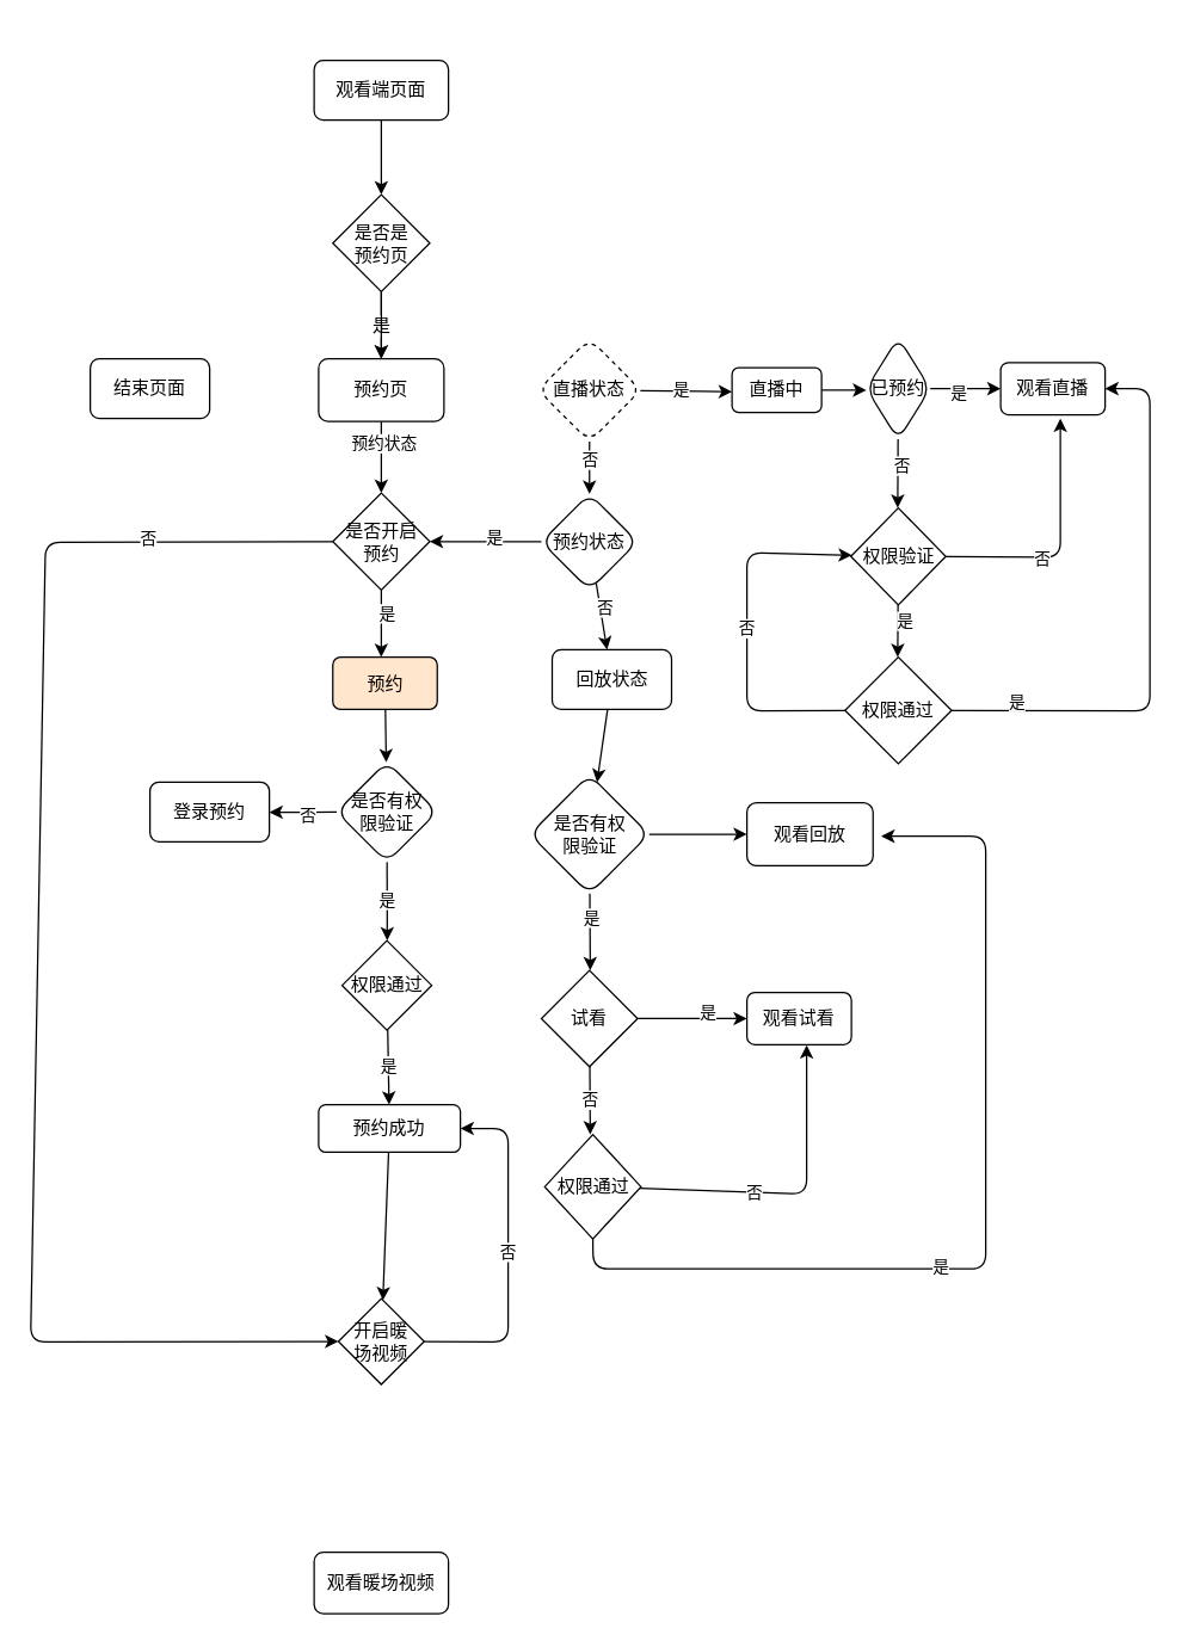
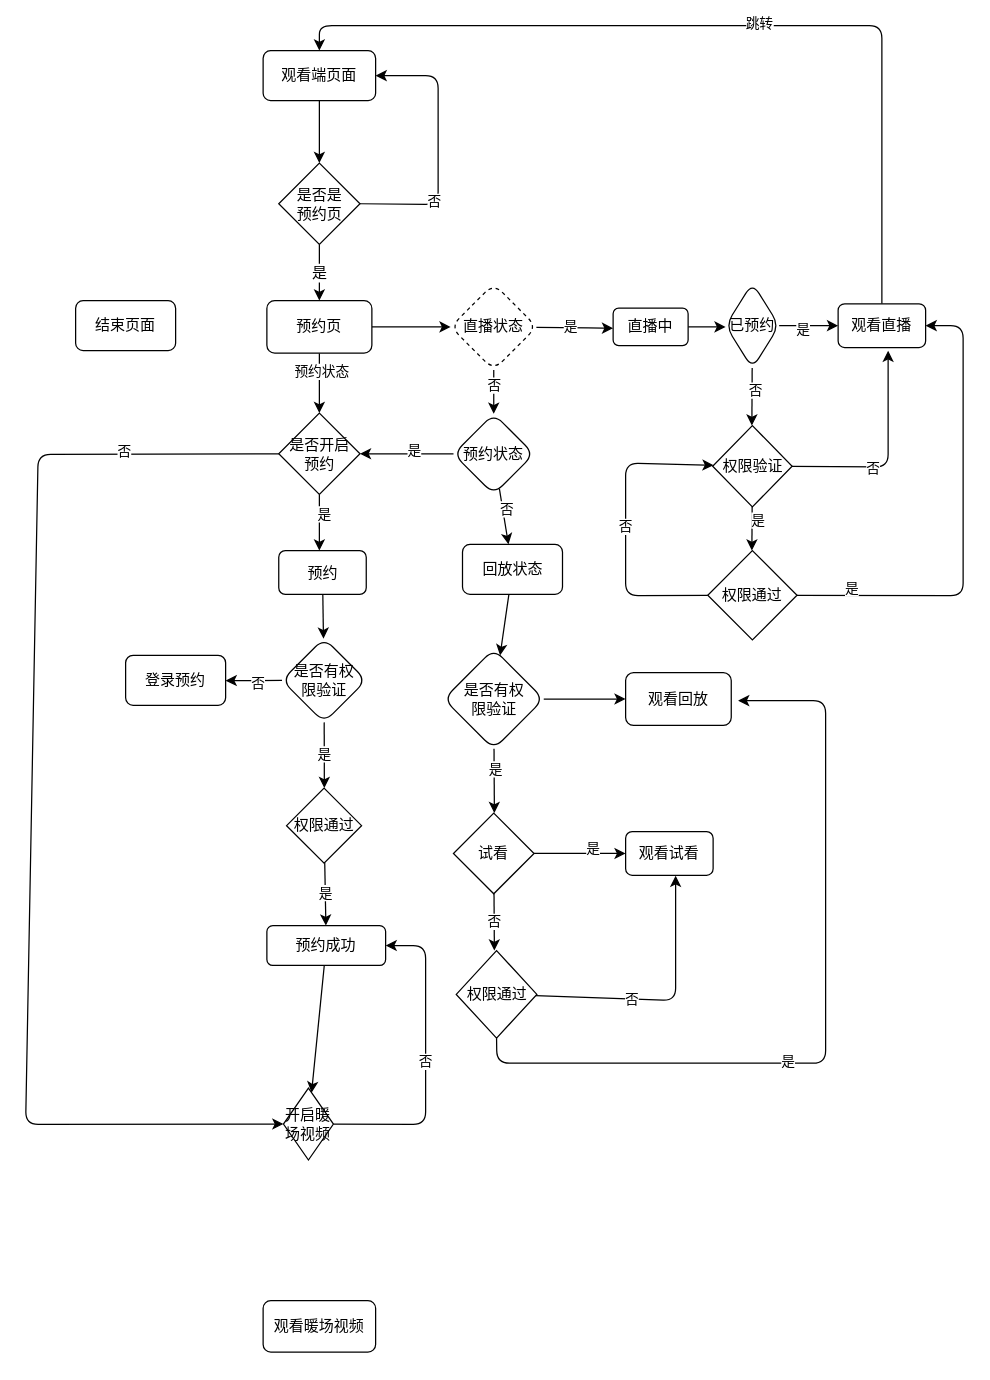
  <mxCell id="0" />
  <mxCell id="1" parent="0" />
  <mxCell id="2" value="" style="edgeStyle=none;html=1;" parent="1" source="3" edge="1"><mxGeometry relative="1" as="geometry"><mxPoint x="255" y="130" as="targetPoint" /></mxGeometry></mxCell>
  <mxCell id="3" value="观看端页面" style="rounded=1;whiteSpace=wrap;html=1;" parent="1" vertex="1"><mxGeometry x="210" y="40" width="90" height="40" as="geometry" /></mxCell>
  <mxCell id="4" value="&lt;span style=&quot;font-size: 12px&quot;&gt;是&lt;/span&gt;" style="edgeStyle=none;html=1;" parent="1" source="8" edge="1"><mxGeometry relative="1" as="geometry"><mxPoint x="255" y="240" as="targetPoint" /></mxGeometry></mxCell>
- <mxCell id="5" value="" style="edgeStyle=none;html=1;" parent="1" source="8" target="12" edge="1"><mxGeometry relative="1" as="geometry" /></mxCell>
+ <mxCell id="6" value="" style="edgeStyle=none;html=1;entryX=1;entryY=0.5;entryDx=0;entryDy=0;exitX=1;exitY=0.5;exitDx=0;exitDy=0;" parent="1" source="8" target="3" edge="1"><mxGeometry relative="1" as="geometry"><mxPoint x="367.5" y="162.5" as="targetPoint" /><Array as="points"><mxPoint x="350" y="163" /><mxPoint x="350" y="60" /></Array></mxGeometry></mxCell>
+ <mxCell id="7" value="否" style="edgeLabel;html=1;align=center;verticalAlign=middle;resizable=0;points=[];" parent="6" vertex="1" connectable="0"><mxGeometry x="-0.4" y="4" relative="1" as="geometry"><mxPoint as="offset" /></mxGeometry></mxCell>
  <mxCell id="8" value="是否是&lt;br&gt;预约页" style="rhombus;whiteSpace=wrap;html=1;" parent="1" vertex="1"><mxGeometry x="222.5" y="130" width="65" height="65" as="geometry" /></mxCell>
  <mxCell id="9" value="" style="edgeStyle=none;html=1;" parent="1" source="12" edge="1"><mxGeometry relative="1" as="geometry"><mxPoint x="255" y="330" as="targetPoint" /></mxGeometry></mxCell>
  <mxCell id="10" value="预约状态" style="edgeLabel;html=1;align=center;verticalAlign=middle;resizable=0;points=[];" parent="9" vertex="1" connectable="0"><mxGeometry x="-0.396" y="1" relative="1" as="geometry"><mxPoint as="offset" /></mxGeometry></mxCell>
+ <mxCell id="11" value="" style="edgeStyle=none;html=1;" edge="1" parent="1" source="12" target="30"><mxGeometry relative="1" as="geometry" /></mxCell>
  <mxCell id="12" value="预约页" style="rounded=1;whiteSpace=wrap;html=1;" parent="1" vertex="1"><mxGeometry x="213" y="240" width="84" height="42" as="geometry" /></mxCell>
  <mxCell id="13" value="结束页面" style="rounded=1;whiteSpace=wrap;html=1;" parent="1" vertex="1"><mxGeometry x="60" y="240" width="80" height="40" as="geometry" /></mxCell>
  <mxCell id="14" value="" style="edgeStyle=none;html=1;" parent="1" source="18" edge="1"><mxGeometry relative="1" as="geometry"><mxPoint x="255" y="440" as="targetPoint" /></mxGeometry></mxCell>
  <mxCell id="15" value="是" style="edgeLabel;html=1;align=center;verticalAlign=middle;resizable=0;points=[];" parent="14" vertex="1" connectable="0"><mxGeometry x="-0.341" y="3" relative="1" as="geometry"><mxPoint as="offset" /></mxGeometry></mxCell>
  <mxCell id="16" value="" style="edgeStyle=none;html=1;entryX=0;entryY=0.5;entryDx=0;entryDy=0;" parent="1" source="18" edge="1" target="24"><mxGeometry relative="1" as="geometry"><mxPoint x="230" y="870" as="targetPoint" /><Array as="points"><mxPoint x="30" y="363" /><mxPoint x="20" y="899" /></Array></mxGeometry></mxCell>
  <mxCell id="17" value="否" style="edgeLabel;html=1;align=center;verticalAlign=middle;resizable=0;points=[];" parent="16" vertex="1" connectable="0"><mxGeometry x="-0.735" y="-2" relative="1" as="geometry"><mxPoint as="offset" /></mxGeometry></mxCell>
  <mxCell id="18" value="是否开启&lt;br&gt;预约" style="rhombus;whiteSpace=wrap;html=1;" parent="1" vertex="1"><mxGeometry x="222.5" y="330" width="65" height="65" as="geometry" /></mxCell>
  <mxCell id="19" value="" style="edgeStyle=none;html=1;" edge="1" parent="1" source="20" target="45"><mxGeometry relative="1" as="geometry" /></mxCell>
- <mxCell id="20" value="预约" style="rounded=1;whiteSpace=wrap;html=1;fillColor=#ffe6cc;" parent="1" vertex="1"><mxGeometry x="222.5" y="440" width="70" height="35" as="geometry" /></mxCell>
+ <mxCell id="20" value="预约" style="rounded=1;whiteSpace=wrap;html=1;" parent="1" vertex="1"><mxGeometry x="222.5" y="440" width="70" height="35" as="geometry" /></mxCell>
  <mxCell id="21" value="" style="edgeStyle=none;html=1;" edge="1" parent="1" source="22" target="24"><mxGeometry relative="1" as="geometry" /></mxCell>
  <mxCell id="22" value="预约成功" style="whiteSpace=wrap;html=1;rounded=1;" parent="1" vertex="1"><mxGeometry x="213" y="740" width="95" height="31.88" as="geometry" /></mxCell>
  <mxCell id="23" value="否" style="edgeStyle=none;html=1;exitX=1;exitY=0.5;exitDx=0;exitDy=0;entryX=1;entryY=0.5;entryDx=0;entryDy=0;" edge="1" parent="1" source="24" target="22"><mxGeometry relative="1" as="geometry"><mxPoint x="330" y="750" as="targetPoint" /><Array as="points"><mxPoint x="340" y="899" /><mxPoint x="340" y="756" /></Array></mxGeometry></mxCell>
- <mxCell id="24" value="开启暖&lt;br&gt;场视频" style="rhombus;whiteSpace=wrap;html=1;" parent="1" vertex="1"><mxGeometry x="226.25" y="870" width="57.5" height="57.5" as="geometry" /></mxCell>
+ <mxCell id="24" value="开启暖&lt;br&gt;场视频" style="rhombus;whiteSpace=wrap;html=1;" parent="1" vertex="1"><mxGeometry x="226.25" y="870" width="40" height="57.5" as="geometry" /></mxCell>
  <mxCell id="25" value="观看暖场视频" style="rounded=1;whiteSpace=wrap;html=1;" parent="1" vertex="1"><mxGeometry x="210" y="1040" width="90" height="41.25" as="geometry" /></mxCell>
  <mxCell id="26" value="" style="edgeStyle=none;html=1;" edge="1" parent="1" source="30"><mxGeometry relative="1" as="geometry"><mxPoint x="490" y="262" as="targetPoint" /><Array as="points"><mxPoint x="480" y="262" /></Array></mxGeometry></mxCell>
  <mxCell id="27" value="是" style="edgeLabel;html=1;align=center;verticalAlign=middle;resizable=0;points=[];" vertex="1" connectable="0" parent="26"><mxGeometry x="-0.112" y="1" relative="1" as="geometry"><mxPoint as="offset" /></mxGeometry></mxCell>
  <mxCell id="28" value="" style="edgeStyle=none;html=1;" edge="1" parent="1" source="30" target="35"><mxGeometry relative="1" as="geometry" /></mxCell>
  <mxCell id="29" value="否" style="edgeLabel;html=1;align=center;verticalAlign=middle;resizable=0;points=[];" vertex="1" connectable="0" parent="28"><mxGeometry x="-0.314" relative="1" as="geometry"><mxPoint as="offset" /></mxGeometry></mxCell>
  <mxCell id="30" value="直播状态" style="rhombus;whiteSpace=wrap;html=1;rounded=1;dashed=1;" vertex="1" parent="1"><mxGeometry x="360" y="226.5" width="69" height="69" as="geometry" /></mxCell>
  <mxCell id="31" value="" style="edgeStyle=none;html=1;" edge="1" parent="1" source="35" target="18"><mxGeometry relative="1" as="geometry" /></mxCell>
  <mxCell id="32" value="是" style="edgeLabel;html=1;align=center;verticalAlign=middle;resizable=0;points=[];" vertex="1" connectable="0" parent="31"><mxGeometry x="-0.141" y="-3" relative="1" as="geometry"><mxPoint as="offset" /></mxGeometry></mxCell>
  <mxCell id="33" value="" style="edgeStyle=none;html=1;" edge="1" parent="1" source="35" target="37"><mxGeometry relative="1" as="geometry" /></mxCell>
  <mxCell id="34" value="否" style="edgeLabel;html=1;align=center;verticalAlign=middle;resizable=0;points=[];" vertex="1" connectable="0" parent="33"><mxGeometry x="-0.263" y="3" relative="1" as="geometry"><mxPoint as="offset" /></mxGeometry></mxCell>
  <mxCell id="35" value="预约状态" style="rhombus;whiteSpace=wrap;html=1;rounded=1;" vertex="1" parent="1"><mxGeometry x="362.25" y="330.5" width="64.5" height="64.5" as="geometry" /></mxCell>
  <mxCell id="36" value="" style="edgeStyle=none;html=1;" edge="1" parent="1" source="37" target="41"><mxGeometry relative="1" as="geometry" /></mxCell>
  <mxCell id="37" value="回放状态" style="rounded=1;whiteSpace=wrap;html=1;" vertex="1" parent="1"><mxGeometry x="369.5" y="435" width="80" height="40" as="geometry" /></mxCell>
  <mxCell id="38" value="" style="edgeStyle=none;html=1;" edge="1" parent="1" source="41"><mxGeometry relative="1" as="geometry"><mxPoint x="395" y="650" as="targetPoint" /></mxGeometry></mxCell>
  <mxCell id="39" value="是" style="edgeLabel;html=1;align=center;verticalAlign=middle;resizable=0;points=[];" vertex="1" connectable="0" parent="38"><mxGeometry x="-0.36" y="1" relative="1" as="geometry"><mxPoint as="offset" /></mxGeometry></mxCell>
  <mxCell id="40" value="" style="edgeStyle=none;html=1;" edge="1" parent="1" source="41" target="49"><mxGeometry relative="1" as="geometry"><mxPoint x="514.5" y="558.75" as="targetPoint" /></mxGeometry></mxCell>
  <mxCell id="41" value="是否有权&lt;br&gt;限验证" style="rhombus;whiteSpace=wrap;html=1;rounded=1;" vertex="1" parent="1"><mxGeometry x="354.5" y="518.75" width="80" height="80" as="geometry" /></mxCell>
  <mxCell id="42" value="" style="edgeStyle=none;html=1;" edge="1" parent="1" source="45"><mxGeometry relative="1" as="geometry"><mxPoint x="180" y="544" as="targetPoint" /></mxGeometry></mxCell>
  <mxCell id="43" value="否" style="edgeLabel;html=1;align=center;verticalAlign=middle;resizable=0;points=[];" vertex="1" connectable="0" parent="42"><mxGeometry x="-0.109" y="2" relative="1" as="geometry"><mxPoint as="offset" /></mxGeometry></mxCell>
  <mxCell id="44" value="是" style="edgeStyle=none;html=1;" edge="1" parent="1" source="45"><mxGeometry relative="1" as="geometry"><mxPoint x="259" y="630" as="targetPoint" /></mxGeometry></mxCell>
  <mxCell id="45" value="是否有权&lt;br&gt;限验证" style="rhombus;whiteSpace=wrap;html=1;rounded=1;" vertex="1" parent="1"><mxGeometry x="225" y="510" width="67.5" height="67.5" as="geometry" /></mxCell>
  <mxCell id="46" value="登录预约" style="rounded=1;whiteSpace=wrap;html=1;" vertex="1" parent="1"><mxGeometry x="100" y="523.75" width="80" height="40" as="geometry" /></mxCell>
  <mxCell id="47" value="是" style="edgeStyle=none;html=1;" edge="1" parent="1" source="48" target="22"><mxGeometry relative="1" as="geometry" /></mxCell>
  <mxCell id="48" value="权限通过" style="rhombus;whiteSpace=wrap;html=1;" vertex="1" parent="1"><mxGeometry x="228.75" y="630" width="60" height="60" as="geometry" /></mxCell>
  <mxCell id="49" value="观看回放" style="rounded=1;whiteSpace=wrap;html=1;" vertex="1" parent="1"><mxGeometry x="500" y="537.63" width="84.5" height="42.25" as="geometry" /></mxCell>
  <mxCell id="50" value="" style="edgeStyle=none;html=1;" edge="1" parent="1" source="54"><mxGeometry relative="1" as="geometry"><mxPoint x="540" y="700" as="targetPoint" /><Array as="points"><mxPoint x="540" y="800" /></Array></mxGeometry></mxCell>
  <mxCell id="51" value="否" style="edgeLabel;html=1;align=center;verticalAlign=middle;resizable=0;points=[];" vertex="1" connectable="0" parent="50"><mxGeometry x="-0.271" relative="1" as="geometry"><mxPoint as="offset" /></mxGeometry></mxCell>
  <mxCell id="52" value="" style="edgeStyle=none;html=1;exitX=0.5;exitY=1;exitDx=0;exitDy=0;" edge="1" parent="1" source="54"><mxGeometry relative="1" as="geometry"><mxPoint x="590" y="560" as="targetPoint" /><Array as="points"><mxPoint x="397" y="850" /><mxPoint x="660" y="850" /><mxPoint x="660" y="560" /></Array></mxGeometry></mxCell>
  <mxCell id="53" value="是" style="edgeLabel;html=1;align=center;verticalAlign=middle;resizable=0;points=[];" vertex="1" connectable="0" parent="52"><mxGeometry x="-0.213" y="2" relative="1" as="geometry"><mxPoint as="offset" /></mxGeometry></mxCell>
  <mxCell id="54" value="权限通过" style="rhombus;whiteSpace=wrap;html=1;" vertex="1" parent="1"><mxGeometry x="364.5" y="760" width="64.5" height="70" as="geometry" /></mxCell>
  <mxCell id="55" value="否" style="edgeStyle=none;html=1;" edge="1" parent="1" source="58"><mxGeometry relative="1" as="geometry"><mxPoint x="395" y="760" as="targetPoint" /></mxGeometry></mxCell>
  <mxCell id="56" value="" style="edgeStyle=none;html=1;" edge="1" parent="1" source="58" target="59"><mxGeometry relative="1" as="geometry" /></mxCell>
  <mxCell id="57" value="是" style="edgeLabel;html=1;align=center;verticalAlign=middle;resizable=0;points=[];" vertex="1" connectable="0" parent="56"><mxGeometry x="0.295" y="5" relative="1" as="geometry"><mxPoint as="offset" /></mxGeometry></mxCell>
  <mxCell id="58" value="试看" style="rhombus;whiteSpace=wrap;html=1;" vertex="1" parent="1"><mxGeometry x="362.25" y="650" width="64.5" height="64.5" as="geometry" /></mxCell>
  <mxCell id="59" value="观看试看" style="rounded=1;whiteSpace=wrap;html=1;" vertex="1" parent="1"><mxGeometry x="500" y="664.75" width="70" height="35" as="geometry" /></mxCell>
  <mxCell id="60" value="" style="edgeStyle=none;html=1;" edge="1" parent="1" source="61"><mxGeometry relative="1" as="geometry"><mxPoint x="580" y="261" as="targetPoint" /></mxGeometry></mxCell>
  <mxCell id="61" value="直播中" style="rounded=1;whiteSpace=wrap;html=1;" vertex="1" parent="1"><mxGeometry x="490" y="246" width="60" height="30" as="geometry" /></mxCell>
  <mxCell id="62" value="" style="edgeStyle=none;html=1;" edge="1" parent="1" source="66" target="69"><mxGeometry relative="1" as="geometry" /></mxCell>
  <mxCell id="63" value="是" style="edgeLabel;html=1;align=center;verticalAlign=middle;resizable=0;points=[];" vertex="1" connectable="0" parent="62"><mxGeometry x="-0.194" y="-2" relative="1" as="geometry"><mxPoint as="offset" /></mxGeometry></mxCell>
  <mxCell id="64" value="" style="edgeStyle=none;html=1;" edge="1" parent="1" source="66"><mxGeometry relative="1" as="geometry"><mxPoint x="601" y="340" as="targetPoint" /></mxGeometry></mxCell>
  <mxCell id="65" value="否" style="edgeLabel;html=1;align=center;verticalAlign=middle;resizable=0;points=[];" vertex="1" connectable="0" parent="64"><mxGeometry x="-0.231" y="2" relative="1" as="geometry"><mxPoint as="offset" /></mxGeometry></mxCell>
  <mxCell id="66" value="已预约" style="rhombus;whiteSpace=wrap;html=1;rounded=1;" vertex="1" parent="1"><mxGeometry x="580" y="225.75" width="42.82" height="68.5" as="geometry" /></mxCell>
+ <mxCell id="67" value="" style="edgeStyle=none;html=1;entryX=0.5;entryY=0;entryDx=0;entryDy=0;" edge="1" parent="1" source="69" target="3"><mxGeometry relative="1" as="geometry"><mxPoint x="240" y="20" as="targetPoint" /><Array as="points"><mxPoint x="705" y="20" /><mxPoint x="255" y="20" /></Array></mxGeometry></mxCell>
+ <mxCell id="68" value="跳转" style="edgeLabel;html=1;align=center;verticalAlign=middle;resizable=0;points=[];" vertex="1" connectable="0" parent="67"><mxGeometry x="-0.073" y="-3" relative="1" as="geometry"><mxPoint as="offset" /></mxGeometry></mxCell>
  <mxCell id="69" value="观看直播" style="whiteSpace=wrap;html=1;rounded=1;" vertex="1" parent="1"><mxGeometry x="670" y="242.5" width="70" height="35" as="geometry" /></mxCell>
  <mxCell id="70" value="" style="edgeStyle=none;html=1;" edge="1" parent="1" source="74"><mxGeometry relative="1" as="geometry"><mxPoint x="710" y="280" as="targetPoint" /><Array as="points"><mxPoint x="710" y="373" /></Array></mxGeometry></mxCell>
  <mxCell id="71" value="否" style="edgeLabel;html=1;align=center;verticalAlign=middle;resizable=0;points=[];" vertex="1" connectable="0" parent="70"><mxGeometry x="-0.241" y="-1" relative="1" as="geometry"><mxPoint as="offset" /></mxGeometry></mxCell>
  <mxCell id="72" value="" style="edgeStyle=none;html=1;" edge="1" parent="1" source="74"><mxGeometry relative="1" as="geometry"><mxPoint x="601" y="440" as="targetPoint" /></mxGeometry></mxCell>
  <mxCell id="73" value="是" style="edgeLabel;html=1;align=center;verticalAlign=middle;resizable=0;points=[];" vertex="1" connectable="0" parent="72"><mxGeometry x="-0.355" y="4" relative="1" as="geometry"><mxPoint as="offset" /></mxGeometry></mxCell>
  <mxCell id="74" value="权限验证" style="rhombus;whiteSpace=wrap;html=1;" vertex="1" parent="1"><mxGeometry x="569.62" y="340" width="63.59" height="65" as="geometry" /></mxCell>
  <mxCell id="75" value="否" style="edgeStyle=none;html=1;" edge="1" parent="1" source="78" target="74"><mxGeometry relative="1" as="geometry"><mxPoint x="500" y="360" as="targetPoint" /><Array as="points"><mxPoint x="500" y="476" /><mxPoint x="500" y="370" /></Array></mxGeometry></mxCell>
  <mxCell id="76" value="" style="edgeStyle=none;html=1;entryX=1;entryY=0.5;entryDx=0;entryDy=0;" edge="1" parent="1" source="78" target="69"><mxGeometry relative="1" as="geometry"><mxPoint x="770" y="250" as="targetPoint" /><Array as="points"><mxPoint x="770" y="476" /><mxPoint x="770" y="260" /></Array></mxGeometry></mxCell>
  <mxCell id="77" value="是" style="edgeLabel;html=1;align=center;verticalAlign=middle;resizable=0;points=[];" vertex="1" connectable="0" parent="76"><mxGeometry x="-0.163" y="1" relative="1" as="geometry"><mxPoint x="-89" y="20" as="offset" /></mxGeometry></mxCell>
  <mxCell id="78" value="权限通过" style="rhombus;whiteSpace=wrap;html=1;" vertex="1" parent="1"><mxGeometry x="565.71" y="440" width="71.41" height="71.41" as="geometry" /></mxCell>
